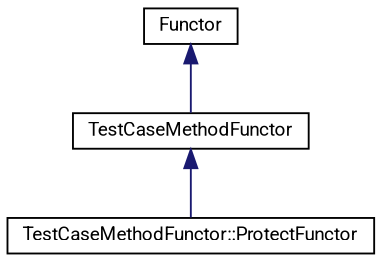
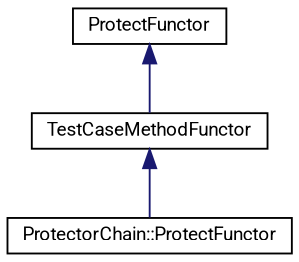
  digraph {
    fontname=Roboto
    rankdir=TB
    node [color=black fillcolor=white fontname=Roboto fontsize=10 shape=record style=filled]
    edge [color=midnightblue dir=back fontname=Roboto fontsize=10 labelfontname=Helvetica labelfontsize=10 style=solid]
-   n1 [height=0.2 label=Functor width=0.4]
+   n1 [height=0.2 label=ProtectFunctor width=0.4]
    n2 [height=0.2 label=TestCaseMethodFunctor width=0.4]
-   n3 [height=0.2 label="TestCaseMethodFunctor::ProtectFunctor" width=0.4]
+   n3 [height=0.2 label="ProtectorChain::ProtectFunctor" width=0.4]
    n1 -> n2
    n2 -> n3
  }
